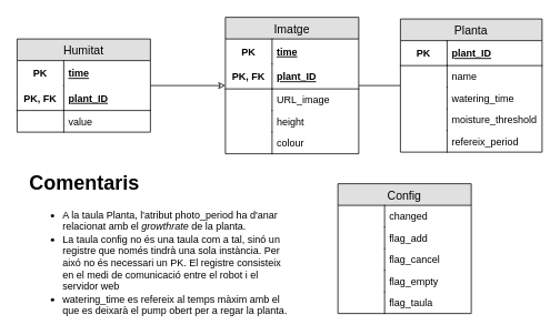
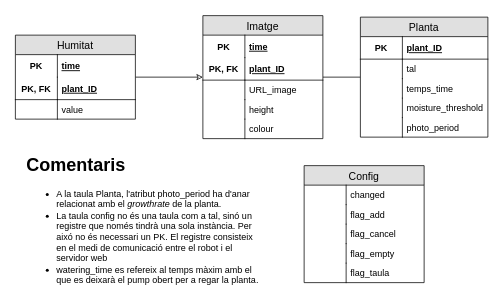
  <mxCell id="0" />
  <mxCell id="1" parent="0" />
  <mxCell id="2" value="" style="edgeStyle=orthogonalEdgeStyle;rounded=0;orthogonalLoop=1;jettySize=auto;html=1;endArrow=classic;endFill=0;" parent="1" source="3" target="11" edge="1"><mxGeometry relative="1" as="geometry"><mxPoint x="260" y="87.143" as="targetPoint" /></mxGeometry></mxCell>
  <mxCell id="3" value="Humitat" style="swimlane;fontStyle=0;childLayout=stackLayout;horizontal=1;startSize=26;fillColor=#e0e0e0;horizontalStack=0;resizeParent=1;resizeParentMax=0;resizeLast=0;collapsible=1;marginBottom=0;swimlaneFillColor=#ffffff;align=center;fontSize=14;" parent="1" vertex="1"><mxGeometry x="20" y="46" width="160" height="112" as="geometry" /></mxCell>
  <mxCell id="4" value="time" style="shape=partialRectangle;top=0;left=0;right=0;bottom=0;align=left;verticalAlign=middle;fillColor=none;spacingLeft=60;spacingRight=4;overflow=hidden;rotatable=0;points=[[0,0.5],[1,0.5]];portConstraint=eastwest;dropTarget=0;fontStyle=5;fontSize=12;" parent="3" vertex="1"><mxGeometry y="26" width="160" height="30" as="geometry" /></mxCell>
  <mxCell id="5" value="PK" style="shape=partialRectangle;fontStyle=1;top=0;left=0;bottom=0;fillColor=none;align=center;verticalAlign=middle;spacingLeft=4;spacingRight=4;overflow=hidden;rotatable=0;points=[];portConstraint=eastwest;part=1;fontSize=12;" parent="4" vertex="1" connectable="0"><mxGeometry width="56" height="30" as="geometry" /></mxCell>
  <mxCell id="6" value="plant_ID" style="shape=partialRectangle;top=0;left=0;right=0;bottom=1;align=left;verticalAlign=middle;fillColor=none;spacingLeft=60;spacingRight=4;overflow=hidden;rotatable=0;points=[[0,0.5],[1,0.5]];portConstraint=eastwest;dropTarget=0;fontStyle=5;fontSize=12;" parent="3" vertex="1"><mxGeometry y="56" width="160" height="30" as="geometry" /></mxCell>
  <mxCell id="7" value="PK, FK" style="shape=partialRectangle;fontStyle=1;top=0;left=0;bottom=0;fillColor=none;align=center;verticalAlign=middle;spacingLeft=4;spacingRight=4;overflow=hidden;rotatable=0;points=[];portConstraint=eastwest;part=1;fontSize=12;" parent="6" vertex="1" connectable="0"><mxGeometry width="56" height="30" as="geometry" /></mxCell>
  <mxCell id="8" value="value" style="shape=partialRectangle;top=0;left=0;right=0;bottom=0;align=left;verticalAlign=top;fillColor=none;spacingLeft=60;spacingRight=4;overflow=hidden;rotatable=0;points=[[0,0.5],[1,0.5]];portConstraint=eastwest;dropTarget=0;fontSize=12;" parent="3" vertex="1"><mxGeometry y="86" width="160" height="26" as="geometry" /></mxCell>
  <mxCell id="9" value="" style="shape=partialRectangle;top=0;left=0;bottom=0;fillColor=none;align=left;verticalAlign=top;spacingLeft=4;spacingRight=4;overflow=hidden;rotatable=0;points=[];portConstraint=eastwest;part=1;fontSize=12;" parent="8" vertex="1" connectable="0"><mxGeometry width="56" height="26" as="geometry" /></mxCell>
  <mxCell id="10" value="" style="edgeStyle=orthogonalEdgeStyle;rounded=0;orthogonalLoop=1;jettySize=auto;html=1;endArrow=none;endFill=0;" parent="1" source="11" target="22" edge="1"><mxGeometry relative="1" as="geometry" /></mxCell>
  <mxCell id="11" value="Imatge" style="swimlane;fontStyle=0;childLayout=stackLayout;horizontal=1;startSize=26;fillColor=#e0e0e0;horizontalStack=0;resizeParent=1;resizeParentMax=0;resizeLast=0;collapsible=1;marginBottom=0;swimlaneFillColor=#ffffff;align=center;fontSize=14;" parent="1" vertex="1"><mxGeometry x="270" y="20" width="160" height="164" as="geometry" /></mxCell>
  <mxCell id="12" value="time" style="shape=partialRectangle;top=0;left=0;right=0;bottom=0;align=left;verticalAlign=middle;fillColor=none;spacingLeft=60;spacingRight=4;overflow=hidden;rotatable=0;points=[[0,0.5],[1,0.5]];portConstraint=eastwest;dropTarget=0;fontStyle=5;fontSize=12;" parent="11" vertex="1"><mxGeometry y="26" width="160" height="30" as="geometry" /></mxCell>
  <mxCell id="13" value="PK" style="shape=partialRectangle;fontStyle=1;top=0;left=0;bottom=0;fillColor=none;align=center;verticalAlign=middle;spacingLeft=4;spacingRight=4;overflow=hidden;rotatable=0;points=[];portConstraint=eastwest;part=1;fontSize=12;" parent="12" vertex="1" connectable="0"><mxGeometry width="56" height="30" as="geometry" /></mxCell>
  <mxCell id="14" value="plant_ID" style="shape=partialRectangle;top=0;left=0;right=0;bottom=1;align=left;verticalAlign=middle;fillColor=none;spacingLeft=60;spacingRight=4;overflow=hidden;rotatable=0;points=[[0,0.5],[1,0.5]];portConstraint=eastwest;dropTarget=0;fontStyle=5;fontSize=12;" parent="11" vertex="1"><mxGeometry y="56" width="160" height="30" as="geometry" /></mxCell>
  <mxCell id="15" value="PK, FK" style="shape=partialRectangle;fontStyle=1;top=0;left=0;bottom=0;fillColor=none;align=center;verticalAlign=middle;spacingLeft=4;spacingRight=4;overflow=hidden;rotatable=0;points=[];portConstraint=eastwest;part=1;fontSize=12;" parent="14" vertex="1" connectable="0"><mxGeometry width="56" height="30" as="geometry" /></mxCell>
  <mxCell id="16" value="URL_image" style="shape=partialRectangle;top=0;left=0;right=0;bottom=0;align=left;verticalAlign=top;fillColor=none;spacingLeft=60;spacingRight=4;overflow=hidden;rotatable=0;points=[[0,0.5],[1,0.5]];portConstraint=eastwest;dropTarget=0;fontSize=12;" parent="11" vertex="1"><mxGeometry y="86" width="160" height="26" as="geometry" /></mxCell>
  <mxCell id="17" value="" style="shape=partialRectangle;top=0;left=0;bottom=0;fillColor=none;align=left;verticalAlign=top;spacingLeft=4;spacingRight=4;overflow=hidden;rotatable=0;points=[];portConstraint=eastwest;part=1;fontSize=12;" parent="16" vertex="1" connectable="0"><mxGeometry width="56" height="26" as="geometry" /></mxCell>
  <mxCell id="18" value="height" style="shape=partialRectangle;top=0;left=0;right=0;bottom=0;align=left;verticalAlign=top;fillColor=none;spacingLeft=60;spacingRight=4;overflow=hidden;rotatable=0;points=[[0,0.5],[1,0.5]];portConstraint=eastwest;dropTarget=0;fontSize=12;" parent="11" vertex="1"><mxGeometry y="112" width="160" height="26" as="geometry" /></mxCell>
  <mxCell id="19" value="" style="shape=partialRectangle;top=0;left=0;bottom=0;fillColor=none;align=left;verticalAlign=top;spacingLeft=4;spacingRight=4;overflow=hidden;rotatable=0;points=[];portConstraint=eastwest;part=1;fontSize=12;" parent="18" vertex="1" connectable="0"><mxGeometry width="56" height="26" as="geometry" /></mxCell>
  <mxCell id="20" value="colour" style="shape=partialRectangle;top=0;left=0;right=0;bottom=0;align=left;verticalAlign=top;fillColor=none;spacingLeft=60;spacingRight=4;overflow=hidden;rotatable=0;points=[[0,0.5],[1,0.5]];portConstraint=eastwest;dropTarget=0;fontSize=12;" parent="11" vertex="1"><mxGeometry y="138" width="160" height="26" as="geometry" /></mxCell>
  <mxCell id="21" value="" style="shape=partialRectangle;top=0;left=0;bottom=0;fillColor=none;align=left;verticalAlign=top;spacingLeft=4;spacingRight=4;overflow=hidden;rotatable=0;points=[];portConstraint=eastwest;part=1;fontSize=12;" parent="20" vertex="1" connectable="0"><mxGeometry width="56" height="26" as="geometry" /></mxCell>
  <mxCell id="22" value="Planta" style="swimlane;fontStyle=0;childLayout=stackLayout;horizontal=1;startSize=26;fillColor=#e0e0e0;horizontalStack=0;resizeParent=1;resizeParentMax=0;resizeLast=0;collapsible=1;marginBottom=0;swimlaneFillColor=#ffffff;align=center;fontSize=14;" parent="1" vertex="1"><mxGeometry x="480" y="22" width="170" height="160" as="geometry" /></mxCell>
  <mxCell id="23" value="plant_ID" style="shape=partialRectangle;top=0;left=0;right=0;bottom=1;align=left;verticalAlign=middle;fillColor=none;spacingLeft=60;spacingRight=4;overflow=hidden;rotatable=0;points=[[0,0.5],[1,0.5]];portConstraint=eastwest;dropTarget=0;fontStyle=5;fontSize=12;" parent="22" vertex="1"><mxGeometry y="26" width="170" height="30" as="geometry" /></mxCell>
  <mxCell id="24" value="PK" style="shape=partialRectangle;fontStyle=1;top=0;left=0;bottom=0;fillColor=none;align=center;verticalAlign=middle;spacingLeft=4;spacingRight=4;overflow=hidden;rotatable=0;points=[];portConstraint=eastwest;part=1;fontSize=12;" parent="23" vertex="1" connectable="0"><mxGeometry width="56" height="30" as="geometry" /></mxCell>
- <mxCell id="25" value="name" style="shape=partialRectangle;top=0;left=0;right=0;bottom=0;align=left;verticalAlign=top;fillColor=none;spacingLeft=60;spacingRight=4;overflow=hidden;rotatable=0;points=[[0,0.5],[1,0.5]];portConstraint=eastwest;dropTarget=0;fontSize=12;" parent="22" vertex="1"><mxGeometry y="56" width="170" height="26" as="geometry" /></mxCell>
+ <mxCell id="25" value="tal" style="shape=partialRectangle;top=0;left=0;right=0;bottom=0;align=left;verticalAlign=top;fillColor=none;spacingLeft=60;spacingRight=4;overflow=hidden;rotatable=0;points=[[0,0.5],[1,0.5]];portConstraint=eastwest;dropTarget=0;fontSize=12;" parent="22" vertex="1"><mxGeometry y="56" width="170" height="26" as="geometry" /></mxCell>
  <mxCell id="26" value="" style="shape=partialRectangle;top=0;left=0;bottom=0;fillColor=none;align=left;verticalAlign=top;spacingLeft=4;spacingRight=4;overflow=hidden;rotatable=0;points=[];portConstraint=eastwest;part=1;fontSize=12;" parent="25" vertex="1" connectable="0"><mxGeometry width="56" height="26" as="geometry" /></mxCell>
- <mxCell id="27" value="watering_time" style="shape=partialRectangle;top=0;left=0;right=0;bottom=0;align=left;verticalAlign=top;fillColor=none;spacingLeft=60;spacingRight=4;overflow=hidden;rotatable=0;points=[[0,0.5],[1,0.5]];portConstraint=eastwest;dropTarget=0;fontSize=12;" parent="22" vertex="1"><mxGeometry y="82" width="170" height="26" as="geometry" /></mxCell>
+ <mxCell id="27" value="temps_time" style="shape=partialRectangle;top=0;left=0;right=0;bottom=0;align=left;verticalAlign=top;fillColor=none;spacingLeft=60;spacingRight=4;overflow=hidden;rotatable=0;points=[[0,0.5],[1,0.5]];portConstraint=eastwest;dropTarget=0;fontSize=12;" parent="22" vertex="1"><mxGeometry y="82" width="170" height="26" as="geometry" /></mxCell>
  <mxCell id="28" value="" style="shape=partialRectangle;top=0;left=0;bottom=0;fillColor=none;align=left;verticalAlign=top;spacingLeft=4;spacingRight=4;overflow=hidden;rotatable=0;points=[];portConstraint=eastwest;part=1;fontSize=12;" parent="27" vertex="1" connectable="0"><mxGeometry width="56" height="26" as="geometry" /></mxCell>
  <mxCell id="29" value="moisture_threshold" style="shape=partialRectangle;top=0;left=0;right=0;bottom=0;align=left;verticalAlign=top;fillColor=none;spacingLeft=60;spacingRight=4;overflow=hidden;rotatable=0;points=[[0,0.5],[1,0.5]];portConstraint=eastwest;dropTarget=0;fontSize=12;" parent="22" vertex="1"><mxGeometry y="108" width="170" height="26" as="geometry" /></mxCell>
  <mxCell id="30" value="" style="shape=partialRectangle;top=0;left=0;bottom=0;fillColor=none;align=left;verticalAlign=top;spacingLeft=4;spacingRight=4;overflow=hidden;rotatable=0;points=[];portConstraint=eastwest;part=1;fontSize=12;" parent="29" vertex="1" connectable="0"><mxGeometry width="56" height="26" as="geometry" /></mxCell>
- <mxCell id="31" value="refereix_period" style="shape=partialRectangle;top=0;left=0;right=0;bottom=0;align=left;verticalAlign=top;fillColor=none;spacingLeft=60;spacingRight=4;overflow=hidden;rotatable=0;points=[[0,0.5],[1,0.5]];portConstraint=eastwest;dropTarget=0;fontSize=12;" parent="22" vertex="1"><mxGeometry y="134" width="170" height="26" as="geometry" /></mxCell>
+ <mxCell id="31" value="photo_period" style="shape=partialRectangle;top=0;left=0;right=0;bottom=0;align=left;verticalAlign=top;fillColor=none;spacingLeft=60;spacingRight=4;overflow=hidden;rotatable=0;points=[[0,0.5],[1,0.5]];portConstraint=eastwest;dropTarget=0;fontSize=12;" parent="22" vertex="1"><mxGeometry y="134" width="170" height="26" as="geometry" /></mxCell>
  <mxCell id="32" value="" style="shape=partialRectangle;top=0;left=0;bottom=0;fillColor=none;align=left;verticalAlign=top;spacingLeft=4;spacingRight=4;overflow=hidden;rotatable=0;points=[];portConstraint=eastwest;part=1;fontSize=12;" parent="31" vertex="1" connectable="0"><mxGeometry width="56" height="26" as="geometry" /></mxCell>
  <mxCell id="33" value="Config" style="swimlane;fontStyle=0;childLayout=stackLayout;horizontal=1;startSize=26;fillColor=#e0e0e0;horizontalStack=0;resizeParent=1;resizeParentMax=0;resizeLast=0;collapsible=1;marginBottom=0;swimlaneFillColor=#ffffff;align=center;fontSize=14;" parent="1" vertex="1"><mxGeometry x="405" y="220" width="160" height="156" as="geometry" /></mxCell>
  <mxCell id="34" value="changed" style="shape=partialRectangle;top=0;left=0;right=0;bottom=0;align=left;verticalAlign=top;fillColor=none;spacingLeft=60;spacingRight=4;overflow=hidden;rotatable=0;points=[[0,0.5],[1,0.5]];portConstraint=eastwest;dropTarget=0;fontSize=12;" parent="33" vertex="1"><mxGeometry y="26" width="160" height="26" as="geometry" /></mxCell>
  <mxCell id="35" value="" style="shape=partialRectangle;top=0;left=0;bottom=0;fillColor=none;align=left;verticalAlign=top;spacingLeft=4;spacingRight=4;overflow=hidden;rotatable=0;points=[];portConstraint=eastwest;part=1;fontSize=12;" parent="34" vertex="1" connectable="0"><mxGeometry width="56" height="26" as="geometry" /></mxCell>
  <mxCell id="36" value="flag_add" style="shape=partialRectangle;top=0;left=0;right=0;bottom=0;align=left;verticalAlign=top;fillColor=none;spacingLeft=60;spacingRight=4;overflow=hidden;rotatable=0;points=[[0,0.5],[1,0.5]];portConstraint=eastwest;dropTarget=0;fontSize=12;" parent="33" vertex="1"><mxGeometry y="52" width="160" height="26" as="geometry" /></mxCell>
  <mxCell id="37" value="" style="shape=partialRectangle;top=0;left=0;bottom=0;fillColor=none;align=left;verticalAlign=top;spacingLeft=4;spacingRight=4;overflow=hidden;rotatable=0;points=[];portConstraint=eastwest;part=1;fontSize=12;" parent="36" vertex="1" connectable="0"><mxGeometry width="56" height="26" as="geometry" /></mxCell>
  <mxCell id="38" value="flag_cancel" style="shape=partialRectangle;top=0;left=0;right=0;bottom=0;align=left;verticalAlign=top;fillColor=none;spacingLeft=60;spacingRight=4;overflow=hidden;rotatable=0;points=[[0,0.5],[1,0.5]];portConstraint=eastwest;dropTarget=0;fontSize=12;" parent="33" vertex="1"><mxGeometry y="78" width="160" height="26" as="geometry" /></mxCell>
  <mxCell id="39" value="" style="shape=partialRectangle;top=0;left=0;bottom=0;fillColor=none;align=left;verticalAlign=top;spacingLeft=4;spacingRight=4;overflow=hidden;rotatable=0;points=[];portConstraint=eastwest;part=1;fontSize=12;" parent="38" vertex="1" connectable="0"><mxGeometry width="56" height="26" as="geometry" /></mxCell>
  <mxCell id="40" value="flag_empty" style="shape=partialRectangle;top=0;left=0;right=0;bottom=0;align=left;verticalAlign=top;fillColor=none;spacingLeft=60;spacingRight=4;overflow=hidden;rotatable=0;points=[[0,0.5],[1,0.5]];portConstraint=eastwest;dropTarget=0;fontSize=12;" parent="33" vertex="1"><mxGeometry y="104" width="160" height="26" as="geometry" /></mxCell>
  <mxCell id="41" value="" style="shape=partialRectangle;top=0;left=0;bottom=0;fillColor=none;align=left;verticalAlign=top;spacingLeft=4;spacingRight=4;overflow=hidden;rotatable=0;points=[];portConstraint=eastwest;part=1;fontSize=12;" parent="40" vertex="1" connectable="0"><mxGeometry width="56" height="26" as="geometry" /></mxCell>
  <mxCell id="42" value="flag_taula" style="shape=partialRectangle;top=0;left=0;right=0;bottom=0;align=left;verticalAlign=top;fillColor=none;spacingLeft=60;spacingRight=4;overflow=hidden;rotatable=0;points=[[0,0.5],[1,0.5]];portConstraint=eastwest;dropTarget=0;fontSize=12;" parent="33" vertex="1"><mxGeometry y="130" width="160" height="26" as="geometry" /></mxCell>
  <mxCell id="43" value="" style="shape=partialRectangle;top=0;left=0;bottom=0;fillColor=none;align=left;verticalAlign=top;spacingLeft=4;spacingRight=4;overflow=hidden;rotatable=0;points=[];portConstraint=eastwest;part=1;fontSize=12;" parent="42" vertex="1" connectable="0"><mxGeometry width="56" height="26" as="geometry" /></mxCell>
  <mxCell id="44" value="&lt;h1&gt;Comentaris&lt;/h1&gt;&lt;p&gt;&lt;/p&gt;&lt;ul&gt;&lt;li&gt;A la taula Planta, l'atribut photo_period ha d'anar relacionat amb el &lt;i&gt;growthrate &lt;/i&gt;de la planta.&lt;/li&gt;&lt;li&gt;La taula config no és una taula com a tal, sinó un registre que només tindrà una sola instància. Per aixó no és necessari un PK. El registre consisteix en el medi de comunicació entre el robot i el servidor web&lt;/li&gt;&lt;li&gt;watering_time es refereix al temps màxim amb el que es deixarà el pump obert per a regar la planta.&lt;/li&gt;&lt;/ul&gt;&lt;p&gt;&lt;/p&gt;" style="text;html=1;strokeColor=none;fillColor=none;spacing=5;spacingTop=-20;whiteSpace=wrap;overflow=hidden;rounded=0;align=left;" parent="1" vertex="1"><mxGeometry x="30" y="200" width="320" height="180" as="geometry" /></mxCell>
